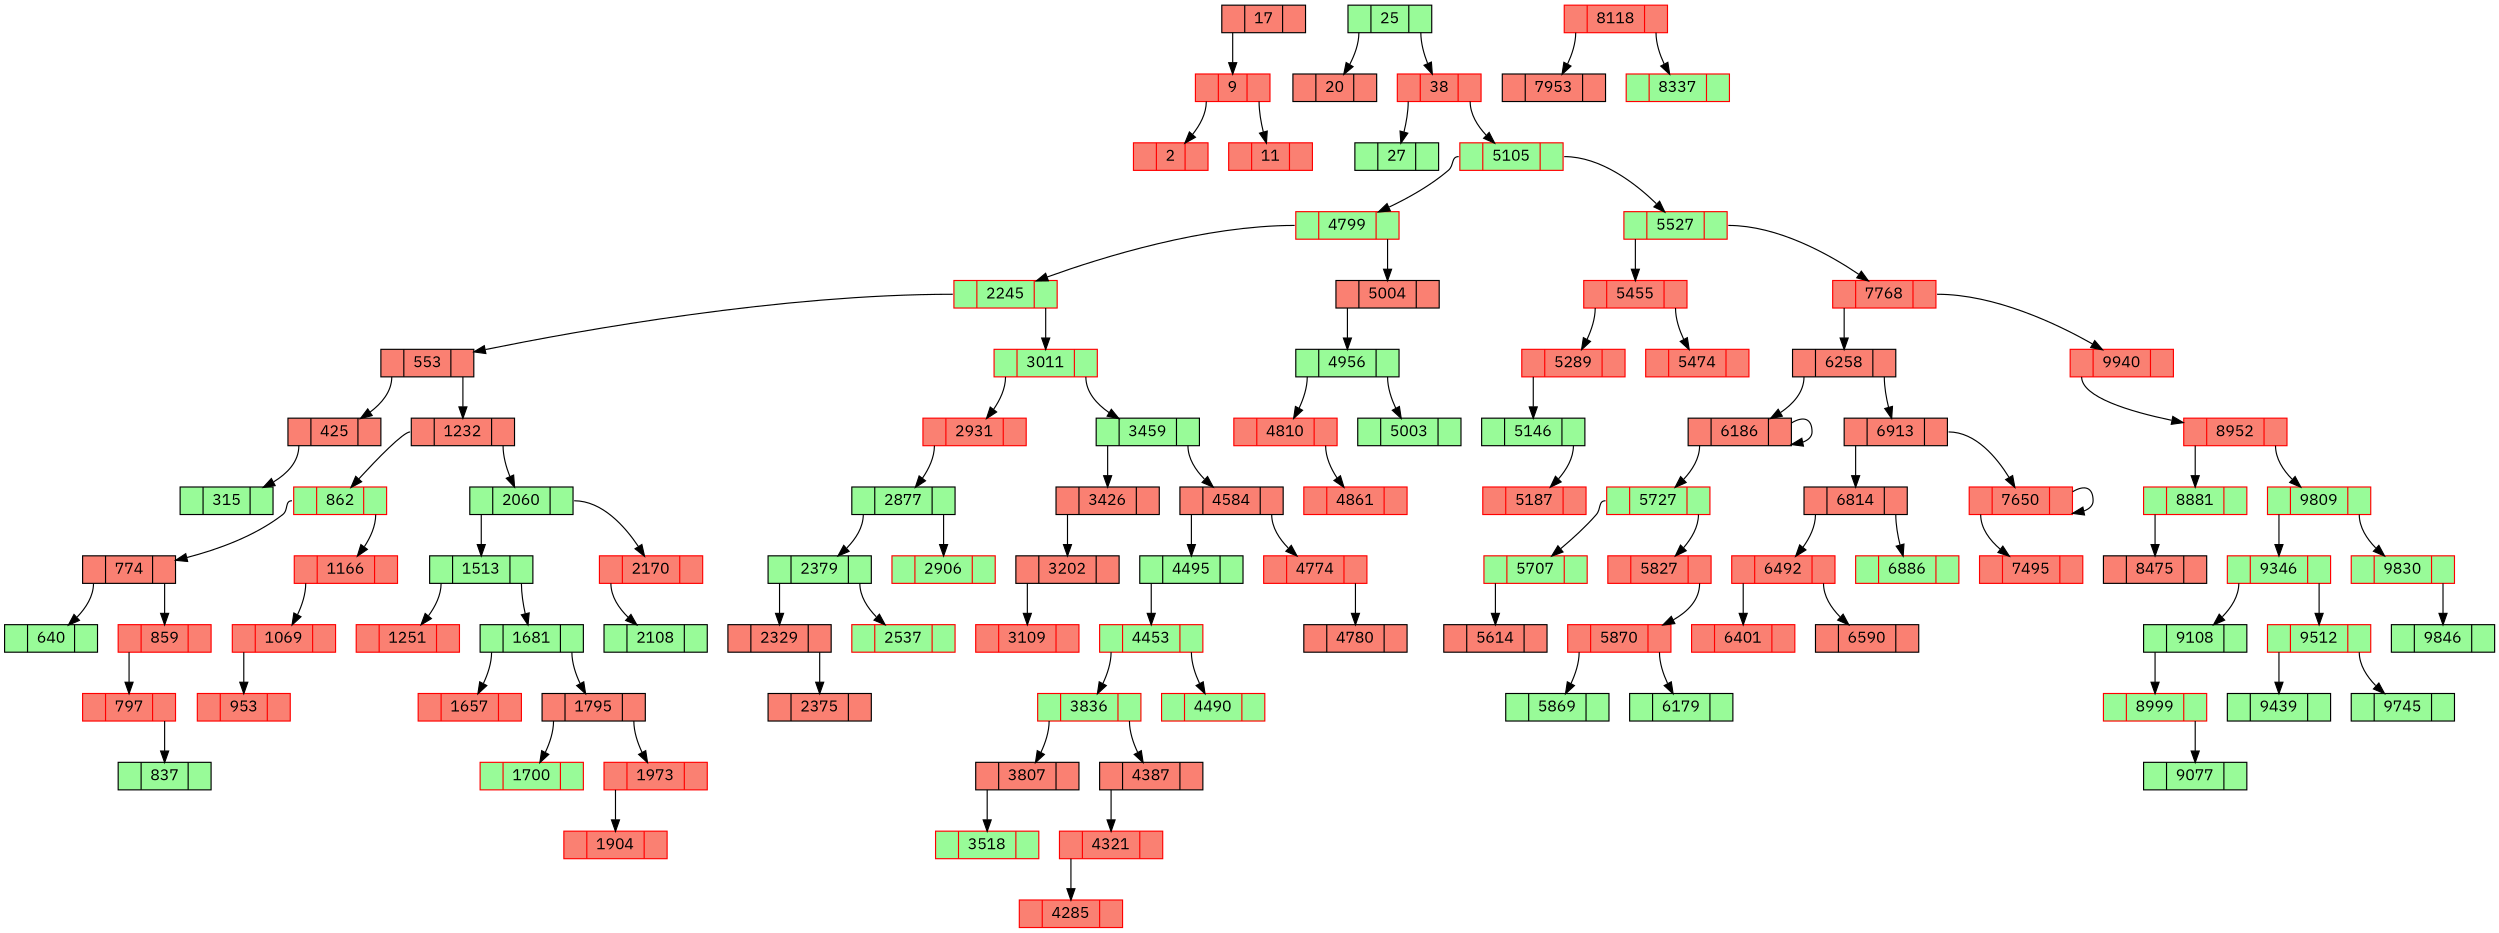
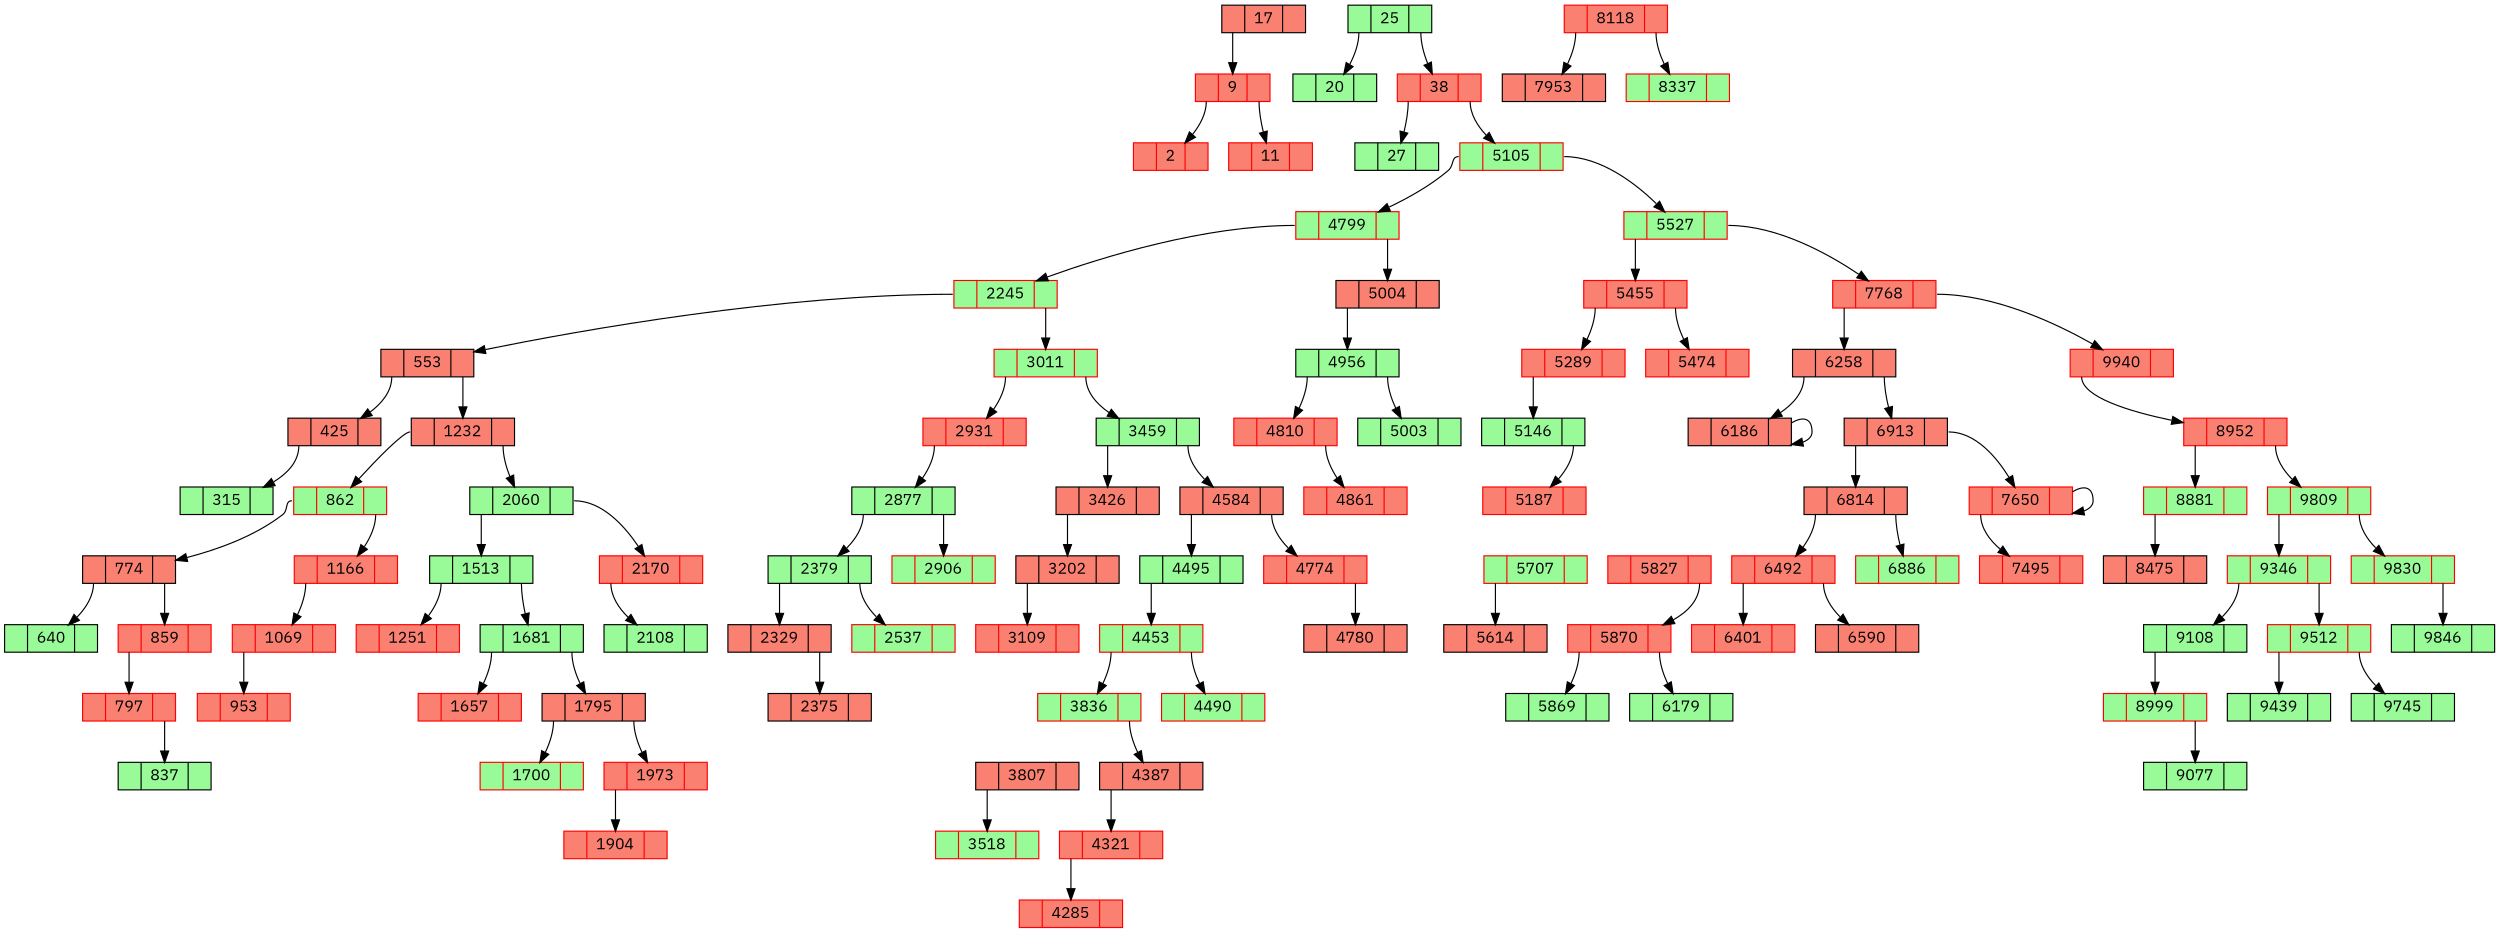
  digraph {
    fontname="IBM Plex Sans"
    node [color=red fillcolor=salmon fontname="IBM Plex Sans" shape=record style=filled]
    edge [fontname="IBM Plex Sans" tailport=esq]
    n1 [height=.1 label="<esq> | 2 | <dir> "]
    n2 [height=.1 label="<esq> | 9 | <dir> "]
    n3 [height=.1 label="<esq> | 11 | <dir> "]
    n4 [color=black height=.1 label="<esq> | 17 | <dir> "]
    n5 [color=black fillcolor=palegreen height=.1 label="<esq> | 25 | <dir> "]
-   n6 [color=black height=.1 label="<esq> | 20 | <dir> "]
+   n6 [color=black fillcolor=palegreen height=.1 label="<esq> | 20 | <dir> "]
    n7 [height=.1 label="<esq> | 38 | <dir> "]
    n8 [color=black fillcolor=palegreen height=.1 label="<esq> | 27 | <dir> "]
    n9 [fillcolor=palegreen height=.1 label="<esq> | 5105 | <dir> "]
    n10 [fillcolor=palegreen height=.1 label="<esq> | 4799 | <dir> "]
    n11 [fillcolor=palegreen height=.1 label="<esq> | 5527 | <dir> "]
    n12 [color=black fillcolor=palegreen height=.1 label="<esq> | 315 | <dir> "]
    n13 [color=black height=.1 label="<esq> | 425 | <dir> "]
    n14 [color=black height=.1 label="<esq> | 553 | <dir> "]
    n15 [color=black height=.1 label="<esq> | 1232 | <dir> "]
    n16 [fillcolor=palegreen height=.1 label="<esq> | 862 | <dir> "]
    n17 [color=black fillcolor=palegreen height=.1 label="<esq> | 2060 | <dir> "]
    n18 [color=black fillcolor=palegreen height=.1 label="<esq> | 640 | <dir> "]
    n19 [color=black height=.1 label="<esq> | 774 | <dir> "]
    n20 [height=.1 label="<esq> | 859 | <dir> "]
    n21 [height=.1 label="<esq> | 797 | <dir> "]
    n22 [color=black fillcolor=palegreen height=.1 label="<esq> | 837 | <dir> "]
    n23 [height=.1 label="<esq> | 1166 | <dir> "]
    n24 [height=.1 label="<esq> | 1069 | <dir> "]
    n25 [height=.1 label="<esq> | 953 | <dir> "]
    n26 [color=black fillcolor=palegreen height=.1 label="<esq> | 1513 | <dir> "]
    n27 [height=.1 label="<esq> | 2170 | <dir> "]
    n28 [height=.1 label="<esq> | 1251 | <dir> "]
    n29 [color=black fillcolor=palegreen height=.1 label="<esq> | 1681 | <dir> "]
    n30 [height=.1 label="<esq> | 1657 | <dir> "]
    n31 [color=black height=.1 label="<esq> | 1795 | <dir> "]
    n32 [fillcolor=palegreen height=.1 label="<esq> | 1700 | <dir> "]
    n33 [height=.1 label="<esq> | 1973 | <dir> "]
    n34 [height=.1 label="<esq> | 1904 | <dir> "]
    n35 [color=black fillcolor=palegreen height=.1 label="<esq> | 2108 | <dir> "]
    n36 [fillcolor=palegreen height=.1 label="<esq> | 2245 | <dir> "]
    n37 [fillcolor=palegreen height=.1 label="<esq> | 3011 | <dir> "]
    n38 [height=.1 label="<esq> | 2931 | <dir> "]
    n39 [color=black fillcolor=palegreen height=.1 label="<esq> | 3459 | <dir> "]
    n40 [color=black height=.1 label="<esq> | 2329 | <dir> "]
    n41 [color=black height=.1 label="<esq> | 2375 | <dir> "]
    n42 [color=black fillcolor=palegreen height=.1 label="<esq> | 2379 | <dir> "]
    n43 [fillcolor=palegreen height=.1 label="<esq> | 2537 | <dir> "]
    n44 [color=black fillcolor=palegreen height=.1 label="<esq> | 2877 | <dir> "]
    n45 [fillcolor=palegreen height=.1 label="<esq> | 2906 | <dir> "]
    n46 [color=black height=.1 label="<esq> | 3426 | <dir> "]
    n47 [color=black height=.1 label="<esq> | 4584 | <dir> "]
    n48 [height=.1 label="<esq> | 3109 | <dir> "]
    n49 [color=black height=.1 label="<esq> | 3202 | <dir> "]
    n50 [color=black fillcolor=palegreen height=.1 label="<esq> | 4495 | <dir> "]
    n51 [height=.1 label="<esq> | 4774 | <dir> "]
    n52 [fillcolor=palegreen height=.1 label="<esq> | 3518 | <dir> "]
    n53 [color=black height=.1 label="<esq> | 3807 | <dir> "]
    n54 [fillcolor=palegreen height=.1 label="<esq> | 3836 | <dir> "]
    n55 [color=black height=.1 label="<esq> | 4387 | <dir> "]
    n56 [height=.1 label="<esq> | 4321 | <dir> "]
    n57 [height=.1 label="<esq> | 4285 | <dir> "]
    n58 [fillcolor=palegreen height=.1 label="<esq> | 4453 | <dir> "]
    n59 [fillcolor=palegreen height=.1 label="<esq> | 4490 | <dir> "]
    n60 [color=black height=.1 label="<esq> | 4780 | <dir> "]
    n61 [color=black height=.1 label="<esq> | 5004 | <dir> "]
    n62 [color=black fillcolor=palegreen height=.1 label="<esq> | 4956 | <dir> "]
    n63 [height=.1 label="<esq> | 4810 | <dir> "]
    n64 [height=.1 label="<esq> | 4861 | <dir> "]
    n65 [color=black fillcolor=palegreen height=.1 label="<esq> | 5003 | <dir> "]
    n66 [height=.1 label="<esq> | 5455 | <dir> "]
    n67 [height=.1 label="<esq> | 7768 | <dir> "]
    n68 [color=black fillcolor=palegreen height=.1 label="<esq> | 5146 | <dir> "]
    n69 [height=.1 label="<esq> | 5187 | <dir> "]
    n70 [height=.1 label="<esq> | 5289 | <dir> "]
    n71 [height=.1 label="<esq> | 5474 | <dir> "]
    n72 [color=black height=.1 label="<esq> | 6258 | <dir> "]
    n73 [height=.1 label="<esq> | 9940 | <dir> "]
    n74 [color=black height=.1 label="<esq> | 5614 | <dir> "]
    n75 [fillcolor=palegreen height=.1 label="<esq> | 5707 | <dir> "]
-   n76 [fillcolor=palegreen height=.1 label="<esq> | 5727 | <dir> "]
    n77 [height=.1 label="<esq> | 5827 | <dir> "]
    n78 [height=.1 label="<esq> | 5870 | <dir> "]
    n79 [color=black fillcolor=palegreen height=.1 label="<esq> | 5869 | <dir> "]
    n80 [color=black fillcolor=palegreen height=.1 label="<esq> | 6179 | <dir> "]
    n81 [color=black height=.1 label="<esq> | 6186 | <dir> "]
    n82 [color=black height=.1 label="<esq> | 6913 | <dir> "]
    n83 [color=black height=.1 label="<esq> | 6814 | <dir> "]
    n84 [height=.1 label="<esq> | 7650 | <dir> "]
    n85 [height=.1 label="<esq> | 6401 | <dir> "]
    n86 [height=.1 label="<esq> | 6492 | <dir> "]
    n87 [color=black height=.1 label="<esq> | 6590 | <dir> "]
    n88 [fillcolor=palegreen height=.1 label="<esq> | 6886 | <dir> "]
    n89 [height=.1 label="<esq> | 7495 | <dir> "]
    n90 [height=.1 label="<esq> | 8952 | <dir> "]
    n91 [color=black height=.1 label="<esq> | 7953 | <dir> "]
    n92 [height=.1 label="<esq> | 8118 | <dir> "]
    n93 [fillcolor=palegreen height=.1 label="<esq> | 8337 | <dir> "]
    n94 [color=black height=.1 label="<esq> | 8475 | <dir> "]
    n95 [fillcolor=palegreen height=.1 label="<esq> | 8881 | <dir> "]
    n96 [fillcolor=palegreen height=.1 label="<esq> | 9809 | <dir> "]
    n97 [fillcolor=palegreen height=.1 label="<esq> | 9346 | <dir> "]
    n98 [fillcolor=palegreen height=.1 label="<esq> | 9830 | <dir> "]
    n99 [fillcolor=palegreen height=.1 label="<esq> | 8999 | <dir> "]
    n100 [color=black fillcolor=palegreen height=.1 label="<esq> | 9077 | <dir> "]
    n101 [color=black fillcolor=palegreen height=.1 label="<esq> | 9108 | <dir> "]
    n102 [fillcolor=palegreen height=.1 label="<esq> | 9512 | <dir> "]
    n103 [color=black fillcolor=palegreen height=.1 label="<esq> | 9439 | <dir> "]
    n104 [color=black fillcolor=palegreen height=.1 label="<esq> | 9745 | <dir> "]
    n105 [color=black fillcolor=palegreen height=.1 label="<esq> | 9846 | <dir> "]
    n2 -> n1
    n2 -> n3 [tailport=dir]
    n4 -> n2
    n5 -> n6
    n5 -> n7 [tailport=dir]
    n7 -> n8
    n7 -> n9 [tailport=dir]
    n9 -> n10
    n9 -> n11 [tailport=dir]
    n10 -> n36
    n10 -> n61 [tailport=dir]
    n11 -> n66
    n11 -> n67 [tailport=dir]
    n13 -> n12
    n14 -> n13
    n14 -> n15 [tailport=dir]
    n15 -> n16
    n15 -> n17 [tailport=dir]
    n16 -> n19
    n16 -> n23 [tailport=dir]
    n17 -> n26
    n17 -> n27 [tailport=dir]
    n19 -> n18
    n19 -> n20 [tailport=dir]
    n20 -> n21
    n21 -> n22 [tailport=dir]
    n23 -> n24
    n24 -> n25
    n26 -> n28
    n26 -> n29 [tailport=dir]
    n27 -> n35
    n29 -> n30
    n29 -> n31 [tailport=dir]
    n31 -> n32
    n31 -> n33 [tailport=dir]
    n33 -> n34
    n36 -> n14
    n36 -> n37 [tailport=dir]
    n37 -> n38
    n37 -> n39 [tailport=dir]
    n38 -> n44
    n39 -> n46
    n39 -> n47 [tailport=dir]
    n40 -> n41 [tailport=dir]
    n42 -> n40
    n42 -> n43 [tailport=dir]
    n44 -> n42
    n44 -> n45 [tailport=dir]
    n46 -> n49
    n47 -> n50
    n47 -> n51 [tailport=dir]
    n49 -> n48
    n50 -> n58
    n51 -> n60 [tailport=dir]
    n53 -> n52
-   n54 -> n53
    n54 -> n55 [tailport=dir]
    n55 -> n56
    n56 -> n57
    n58 -> n54
    n58 -> n59 [tailport=dir]
    n61 -> n62
    n62 -> n63
    n62 -> n65 [tailport=dir]
    n63 -> n64 [tailport=dir]
    n66 -> n70
    n66 -> n71 [tailport=dir]
    n67 -> n72
    n67 -> n73 [tailport=dir]
    n68 -> n69 [tailport=dir]
    n70 -> n68
    n72 -> n81
    n72 -> n82 [tailport=dir]
    n73 -> n90
    n75 -> n74
-   n76 -> n75
-   n76 -> n77 [tailport=dir]
    n77 -> n78 [tailport=dir]
    n78 -> n79
    n78 -> n80 [tailport=dir]
-   n81 -> n76
    n81 -> n81 [tailport=dir]
    n82 -> n83
    n82 -> n84 [tailport=dir]
    n83 -> n86
    n83 -> n88 [tailport=dir]
    n84 -> n84 [tailport=dir]
    n84 -> n89
    n86 -> n85
    n86 -> n87 [tailport=dir]
    n90 -> n95
    n90 -> n96 [tailport=dir]
    n92 -> n91
    n92 -> n93 [tailport=dir]
    n95 -> n94
    n96 -> n97
    n96 -> n98 [tailport=dir]
    n97 -> n101
    n97 -> n102 [tailport=dir]
    n98 -> n105 [tailport=dir]
    n99 -> n100 [tailport=dir]
    n101 -> n99
    n102 -> n103
    n102 -> n104 [tailport=dir]
  }
